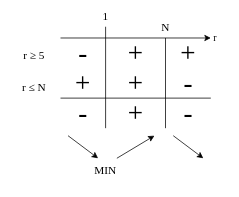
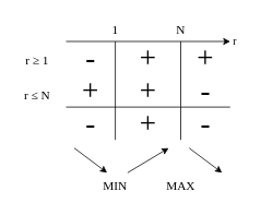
  <mxCell id="0" />
  <mxCell id="1" parent="0" />
  <mxCell id="2" value="" style="endArrow=classic;html=1;rounded=0;" edge="1" parent="1"><mxGeometry width="50" height="50" relative="1" as="geometry"><mxPoint x="80" y="50" as="sourcePoint" /><mxPoint x="280" y="50" as="targetPoint" /></mxGeometry></mxCell>
- <mxCell id="3" value="1" style="text;html=1;align=center;verticalAlign=middle;whiteSpace=wrap;rounded=0;fontFamily=DIN Alternate;fontSize=15;" vertex="1" parent="1"><mxGeometry x="130" y="5" width="20" height="30" as="geometry" /></mxCell>
+ <mxCell id="3" value="1" style="text;html=1;align=center;verticalAlign=middle;whiteSpace=wrap;rounded=0;fontFamily=DIN Alternate;fontSize=15;" vertex="1" parent="1"><mxGeometry x="130" y="20" width="20" height="30" as="geometry" /></mxCell>
  <mxCell id="4" value="N" style="text;html=1;align=center;verticalAlign=middle;whiteSpace=wrap;rounded=0;fontFamily=DIN Alternate;fontSize=15;" vertex="1" parent="1"><mxGeometry x="210" y="20" width="20" height="30" as="geometry" /></mxCell>
  <mxCell id="5" value="r" style="text;html=1;align=center;verticalAlign=middle;whiteSpace=wrap;rounded=0;fontFamily=DIN Alternate;fontSize=13;" vertex="1" parent="1"><mxGeometry x="276" y="34" width="20" height="30" as="geometry" /></mxCell>
  <mxCell id="6" value="" style="endArrow=none;html=1;rounded=0;entryX=0.5;entryY=1;entryDx=0;entryDy=0;" edge="1" parent="1" target="3"><mxGeometry width="50" height="50" relative="1" as="geometry"><mxPoint x="140" y="170" as="sourcePoint" /><mxPoint x="230" y="150" as="targetPoint" /></mxGeometry></mxCell>
  <mxCell id="7" value="" style="endArrow=none;html=1;rounded=0;entryX=0.5;entryY=1;entryDx=0;entryDy=0;" edge="1" parent="1"><mxGeometry width="50" height="50" relative="1" as="geometry"><mxPoint x="219.71" y="170" as="sourcePoint" /><mxPoint x="219.71" y="50" as="targetPoint" /></mxGeometry></mxCell>
  <mxCell id="8" value="-" style="text;html=1;align=center;verticalAlign=middle;whiteSpace=wrap;rounded=0;fontFamily=DIN Alternate;fontSize=36;" vertex="1" parent="1"><mxGeometry x="100" y="50" width="20" height="40" as="geometry" /></mxCell>
  <mxCell id="9" value="+" style="text;html=1;align=center;verticalAlign=middle;whiteSpace=wrap;rounded=0;fontFamily=DIN Alternate;fontSize=36;" vertex="1" parent="1"><mxGeometry x="100" y="90" width="20" height="40" as="geometry" /></mxCell>
  <mxCell id="10" value="-" style="text;html=1;align=center;verticalAlign=middle;whiteSpace=wrap;rounded=0;fontFamily=DIN Alternate;fontSize=36;" vertex="1" parent="1"><mxGeometry x="100" y="130" width="20" height="40" as="geometry" /></mxCell>
  <mxCell id="11" value="" style="endArrow=none;html=1;rounded=0;" edge="1" parent="1"><mxGeometry width="50" height="50" relative="1" as="geometry"><mxPoint x="80" y="130" as="sourcePoint" /><mxPoint x="280" y="130" as="targetPoint" /></mxGeometry></mxCell>
  <mxCell id="12" value="+" style="text;html=1;align=center;verticalAlign=middle;whiteSpace=wrap;rounded=0;fontFamily=DIN Alternate;fontSize=36;" vertex="1" parent="1"><mxGeometry x="170" y="50" width="20" height="40" as="geometry" /></mxCell>
  <mxCell id="13" value="+" style="text;html=1;align=center;verticalAlign=middle;whiteSpace=wrap;rounded=0;fontFamily=DIN Alternate;fontSize=36;" vertex="1" parent="1"><mxGeometry x="170" y="90" width="20" height="40" as="geometry" /></mxCell>
  <mxCell id="14" value="+" style="text;html=1;align=center;verticalAlign=middle;whiteSpace=wrap;rounded=0;fontFamily=DIN Alternate;fontSize=36;" vertex="1" parent="1"><mxGeometry x="170" y="130" width="20" height="40" as="geometry" /></mxCell>
  <mxCell id="15" value="+" style="text;html=1;align=center;verticalAlign=middle;whiteSpace=wrap;rounded=0;fontFamily=DIN Alternate;fontSize=36;" vertex="1" parent="1"><mxGeometry x="240" y="50" width="20" height="40" as="geometry" /></mxCell>
  <mxCell id="16" value="-" style="text;html=1;align=center;verticalAlign=middle;whiteSpace=wrap;rounded=0;fontFamily=DIN Alternate;fontSize=36;" vertex="1" parent="1"><mxGeometry x="240" y="90" width="20" height="40" as="geometry" /></mxCell>
  <mxCell id="17" value="-" style="text;html=1;align=center;verticalAlign=middle;whiteSpace=wrap;rounded=0;fontFamily=DIN Alternate;fontSize=36;" vertex="1" parent="1"><mxGeometry x="240" y="130" width="20" height="40" as="geometry" /></mxCell>
  <mxCell id="18" value="" style="endArrow=classic;html=1;rounded=0;" edge="1" parent="1"><mxGeometry width="50" height="50" relative="1" as="geometry"><mxPoint x="155" y="210" as="sourcePoint" /><mxPoint x="205" y="180" as="targetPoint" /></mxGeometry></mxCell>
  <mxCell id="19" value="" style="endArrow=classic;html=1;rounded=0;" edge="1" parent="1"><mxGeometry width="50" height="50" relative="1" as="geometry"><mxPoint x="90" y="180" as="sourcePoint" /><mxPoint x="130" y="210" as="targetPoint" /></mxGeometry></mxCell>
  <mxCell id="20" value="" style="endArrow=classic;html=1;rounded=0;" edge="1" parent="1"><mxGeometry width="50" height="50" relative="1" as="geometry"><mxPoint x="230" y="180" as="sourcePoint" /><mxPoint x="270" y="210" as="targetPoint" /></mxGeometry></mxCell>
  <mxCell id="21" value="MIN" style="text;html=1;align=center;verticalAlign=middle;whiteSpace=wrap;rounded=0;fontFamily=DIN Alternate;fontSize=15;" vertex="1" parent="1"><mxGeometry x="125" y="210" width="30" height="30" as="geometry" /></mxCell>
- <mxCell id="23" value="r ≥ 5" style="text;html=1;align=center;verticalAlign=middle;whiteSpace=wrap;rounded=0;fontFamily=DIN Alternate;fontSize=15;" vertex="1" parent="1"><mxGeometry x="20" y="58" width="50" height="30" as="geometry" /></mxCell>
+ <mxCell id="22" value="MAX" style="text;html=1;align=center;verticalAlign=middle;whiteSpace=wrap;rounded=0;fontFamily=DIN Alternate;fontSize=15;" vertex="1" parent="1"><mxGeometry x="200" y="210" width="40" height="30" as="geometry" /></mxCell>
+ <mxCell id="23" value="r ≥ 1" style="text;html=1;align=center;verticalAlign=middle;whiteSpace=wrap;rounded=0;fontFamily=DIN Alternate;fontSize=15;" vertex="1" parent="1"><mxGeometry x="20" y="58" width="50" height="30" as="geometry" /></mxCell>
  <mxCell id="24" value="r&amp;nbsp;≤ N" style="text;html=1;align=center;verticalAlign=middle;whiteSpace=wrap;rounded=0;fontFamily=DIN Alternate;fontSize=15;" vertex="1" parent="1"><mxGeometry x="20" y="100" width="50" height="30" as="geometry" /></mxCell>
